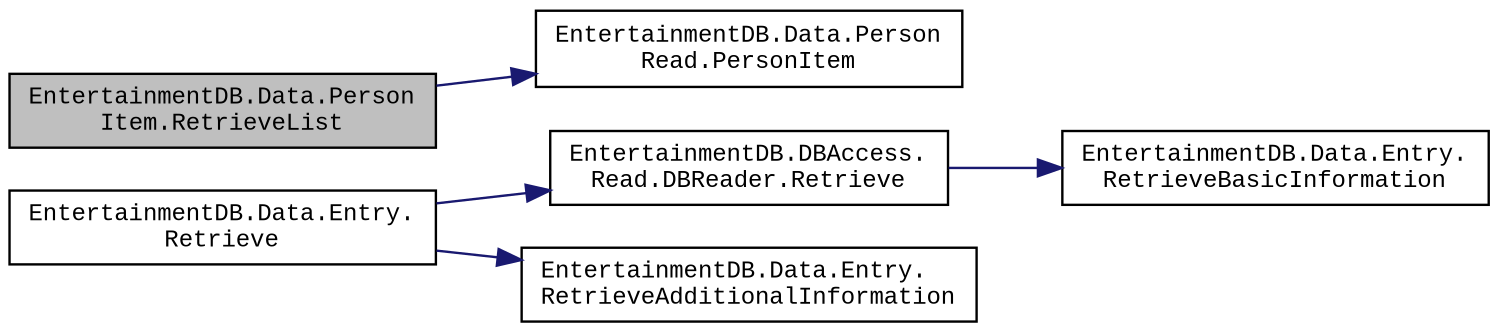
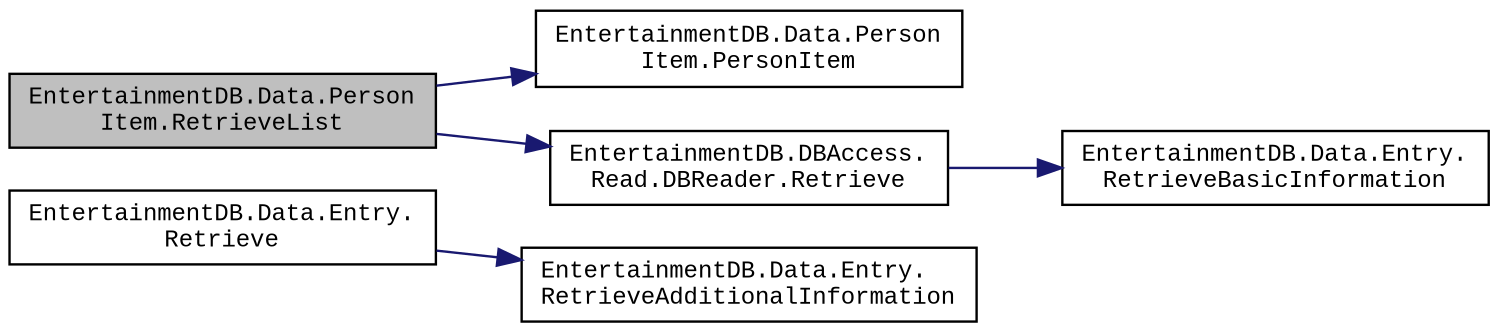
  digraph {
    fontname="Liberation Mono"
    rankdir=LR
    node [color=black fillcolor=white fontname="Liberation Mono" fontsize=10 shape=record style=filled]
    edge [color=midnightblue fontname="Liberation Mono" fontsize=10 labelfontname=Helvetica labelfontsize=10 style=solid]
    n1 [fillcolor=grey75 fontcolor=black height=0.2 label="EntertainmentDB.Data.Person\lItem.RetrieveList" width=0.4]
-   n2 [height=0.2 label="EntertainmentDB.Data.Person\lRead.PersonItem" width=0.4]
+   n2 [height=0.2 label="EntertainmentDB.Data.Person\lItem.PersonItem" width=0.4]
    n3 [height=0.2 label="EntertainmentDB.DBAccess.\lRead.DBReader.Retrieve" width=0.4]
    n4 [height=0.2 label="EntertainmentDB.Data.Entry.\lRetrieve" width=0.4]
    n5 [height=0.2 label="EntertainmentDB.Data.Entry.\lRetrieveAdditionalInformation" width=0.4]
    n6 [height=0.2 label="EntertainmentDB.Data.Entry.\lRetrieveBasicInformation" width=0.4]
    n1 -> n2
-   n4 -> n3
+   n1 -> n3
    n3 -> n6
    n4 -> n5
  }
